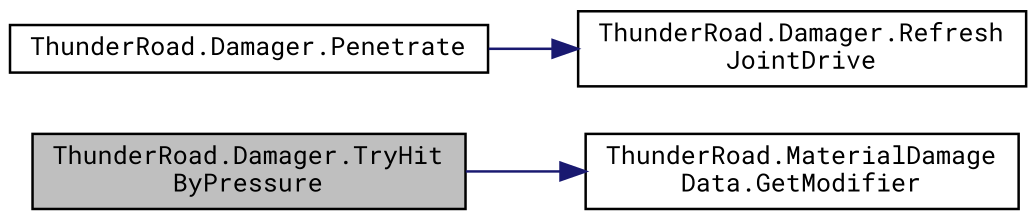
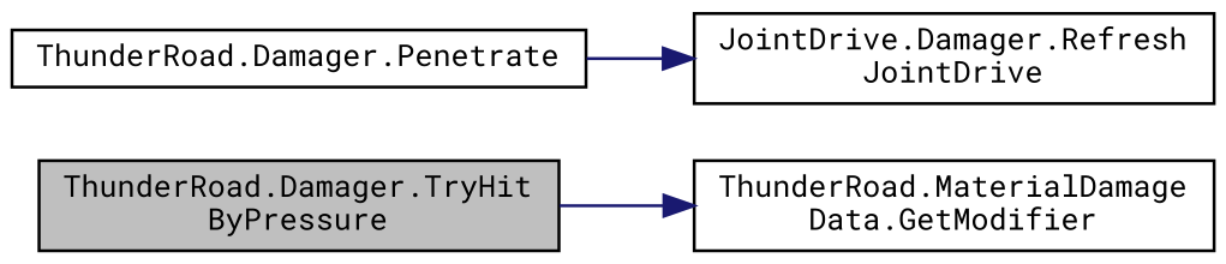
  digraph {
    fontname="Roboto Mono"
    rankdir=LR
    node [color=black fillcolor=white fontname="Roboto Mono" fontsize=10 shape=record style=filled]
    edge [color=midnightblue fontname="Roboto Mono" fontsize=10 labelfontname=Helvetica labelfontsize=10 style=solid]
    n1 [fillcolor=grey75 fontcolor=black height=0.2 label="ThunderRoad.Damager.TryHit\lByPressure" width=0.4]
    n2 [height=0.2 label="ThunderRoad.MaterialDamage\lData.GetModifier" width=0.4]
    n3 [height=0.2 label="ThunderRoad.Damager.Penetrate" width=0.4]
-   n4 [height=0.2 label="ThunderRoad.Damager.Refresh\lJointDrive" width=0.4]
+   n4 [height=0.2 label="JointDrive.Damager.Refresh\lJointDrive" width=0.4]
    n1 -> n2
    n3 -> n4
  }
